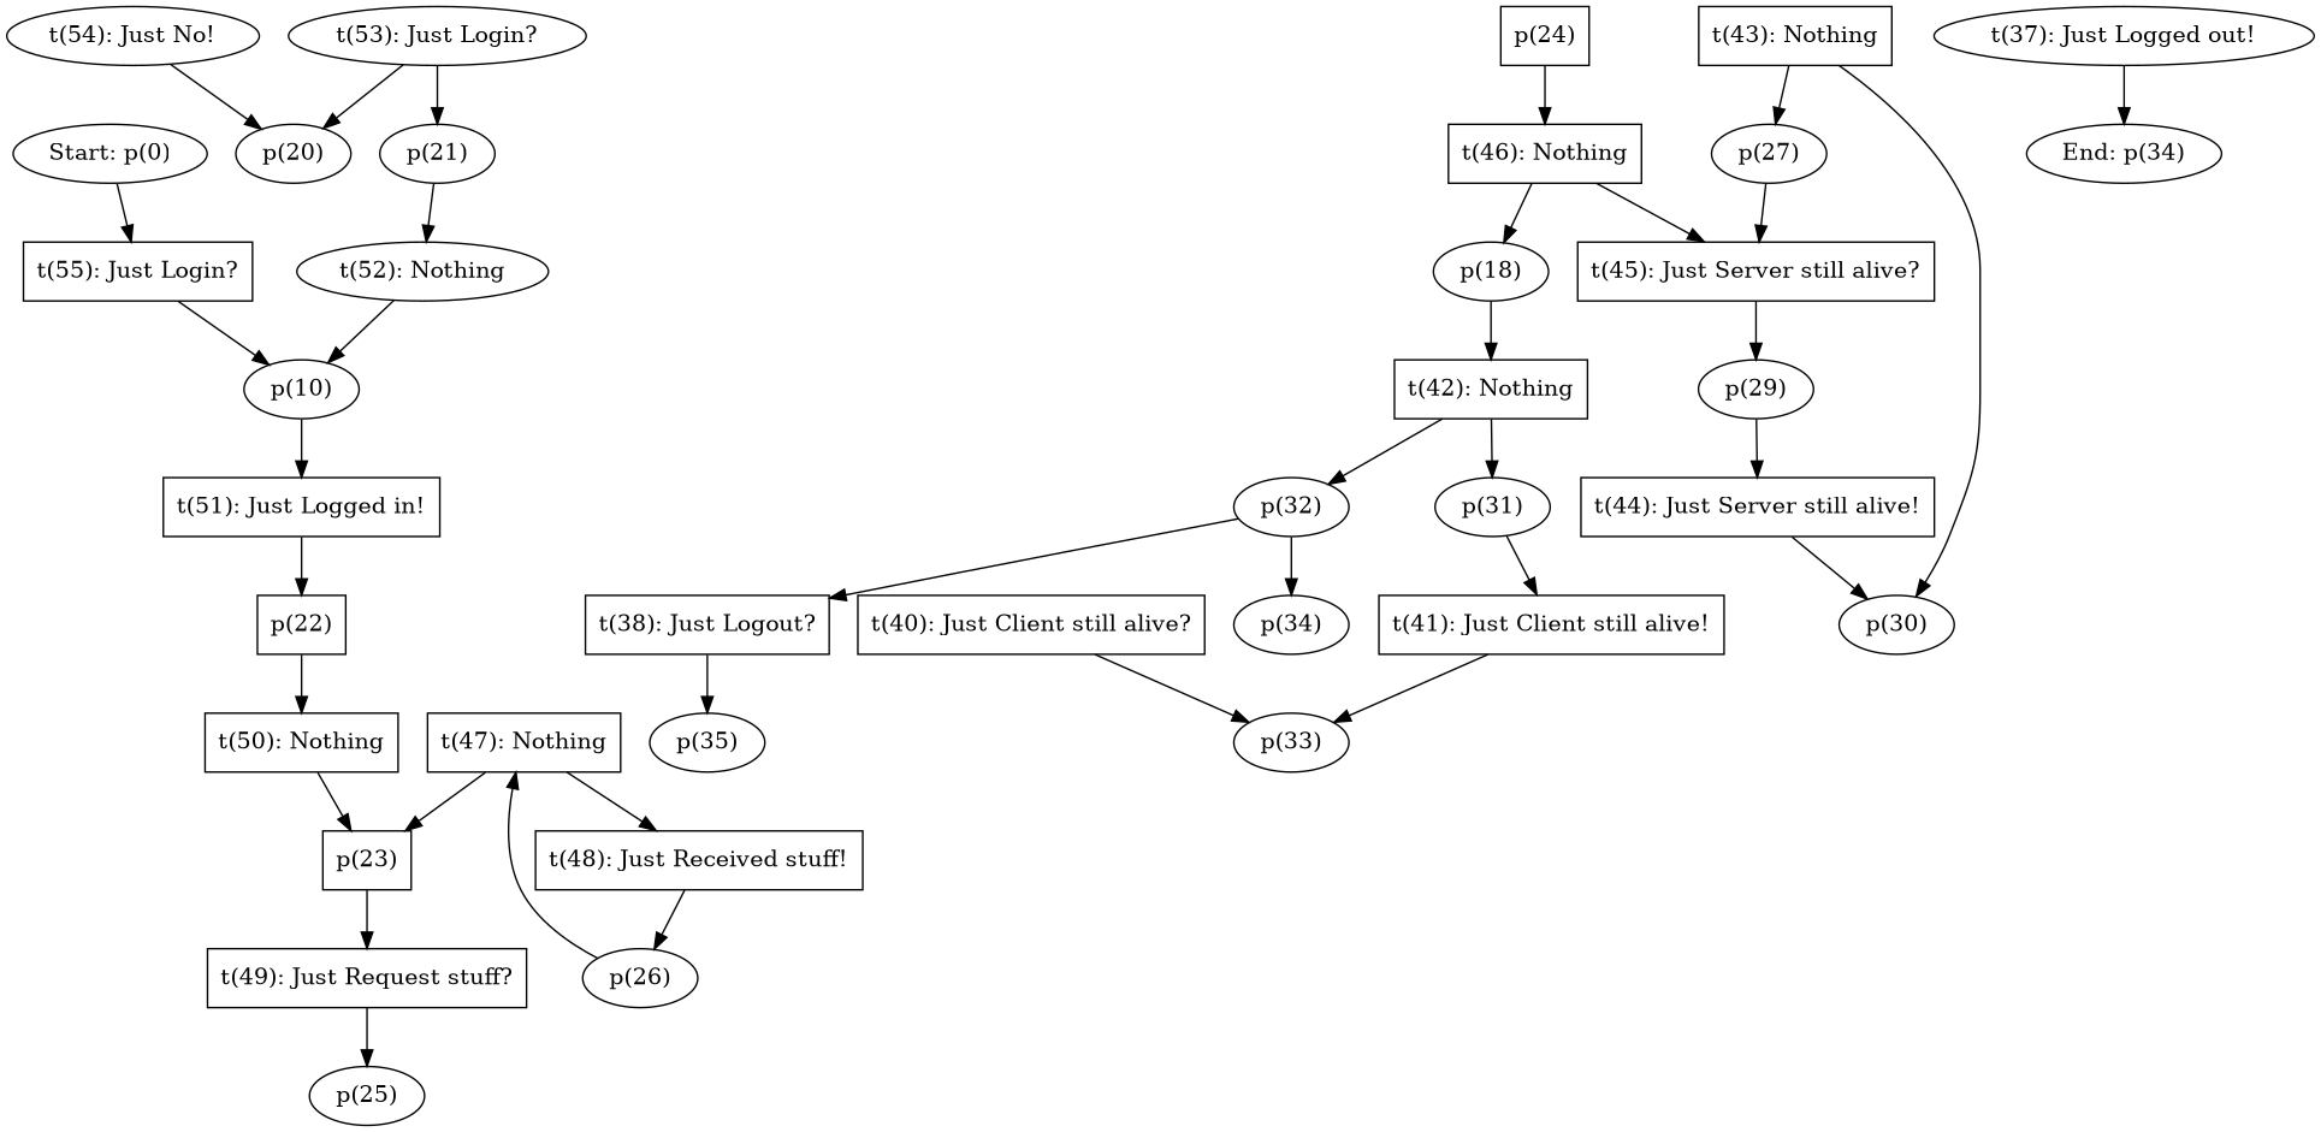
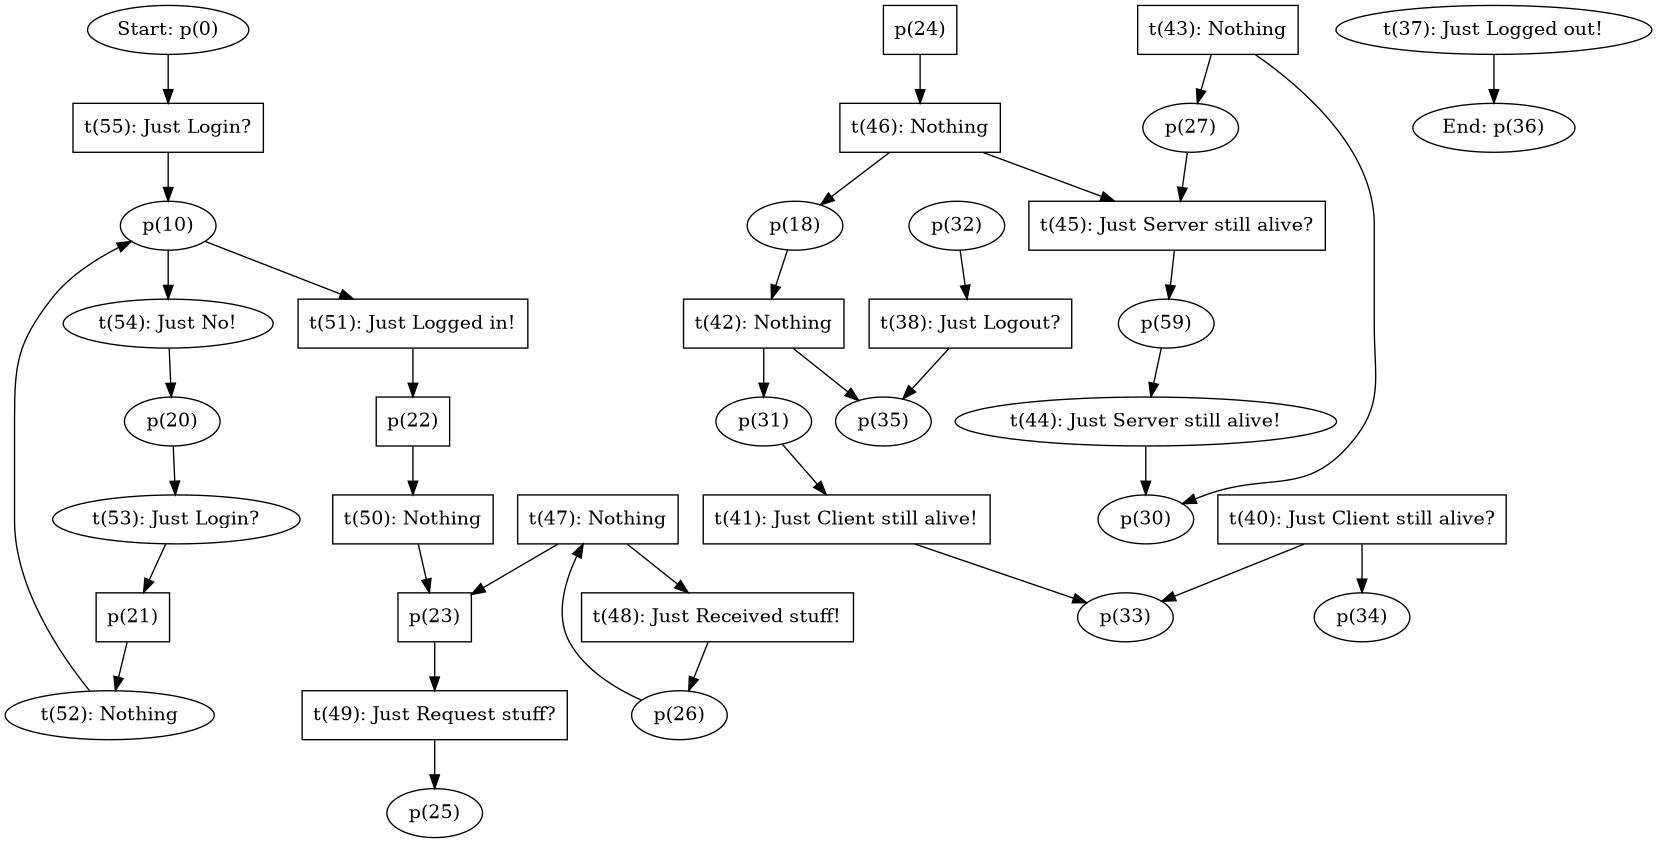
  digraph {
    fontname="DejaVu Serif"
    node [fontname="DejaVu Serif" shape=box]
    edge [fontname="DejaVu Serif"]
    n1 [label="Start: p(0)" shape=""]
    n2 [label="t(55\): Just Login?"]
    n3 [label="p(10)" shape=""]
    n4 [label="t(54\): Just No!" shape=ellipse]
    n5 [label="t(51\): Just Logged in!"]
    n6 [label="p(20)" shape=""]
    n7 [label="p(22)"]
    n8 [label="t(53\): Just Login?" shape=ellipse]
-   n9 [label="p(21)" shape=""]
+   n9 [label="p(21)"]
    n10 [label="t(52\): Nothing" shape=ellipse]
    n11 [label="t(50\): Nothing"]
    n12 [label="p(23)"]
    n13 [label="t(49\): Just Request stuff?"]
    n14 [label="p(25)" shape=""]
    n15 [label="p(24)"]
    n16 [label="t(46\): Nothing"]
    n17 [label="t(45\): Just Server still alive?"]
    n18 [label="p(18)" shape=""]
    n19 [label="t(48\): Just Received stuff!"]
    n20 [label="p(26)" shape=""]
    n21 [label="t(47\): Nothing"]
    n22 [label="p(27)" shape=""]
-   n23 [label="p(29)" shape=""]
+   n23 [label="p(59)" shape=""]
    n24 [label="t(42\): Nothing"]
    n25 [label="p(31)" shape=""]
    n26 [label="p(32)" shape=""]
-   n27 [label="t(44\): Just Server still alive!"]
+   n27 [label="t(44\): Just Server still alive!" shape=ellipse]
    n28 [label="p(30)" shape=""]
    n29 [label="t(43\): Nothing"]
    n30 [label="t(41\): Just Client still alive!"]
    n31 [label="p(33)" shape=""]
    n32 [label="t(38\): Just Logout?"]
    n33 [label="p(35)" shape=""]
    n34 [label="t(40\): Just Client still alive?"]
    n35 [label="p(34)" shape=""]
    n36 [label="t(37\): Just Logged out!" shape=ellipse]
-   n37 [label="End: p(34)" shape=""]
+   n37 [label="End: p(36)" shape=""]
    n1 -> n2
    n2 -> n3
+   n3 -> n4
    n3 -> n5
    n4 -> n6
    n5 -> n7
-   n8 -> n6
+   n6 -> n8
    n7 -> n11
    n8 -> n9
    n9 -> n10
    n10 -> n3
    n11 -> n12
    n12 -> n13
    n13 -> n14
    n15 -> n16
    n16 -> n17
    n16 -> n18
    n17 -> n23
    n18 -> n24
    n19 -> n20
    n20 -> n21
    n21 -> n12
    n21 -> n19
    n22 -> n17
    n23 -> n27
    n24 -> n25
-   n24 -> n26
+   n24 -> n33
    n25 -> n30
    n26 -> n32
    n27 -> n28
    n29 -> n22
    n29 -> n28
    n30 -> n31
    n32 -> n33
    n34 -> n31
-   n26 -> n35
+   n34 -> n35
    n36 -> n37
  }
